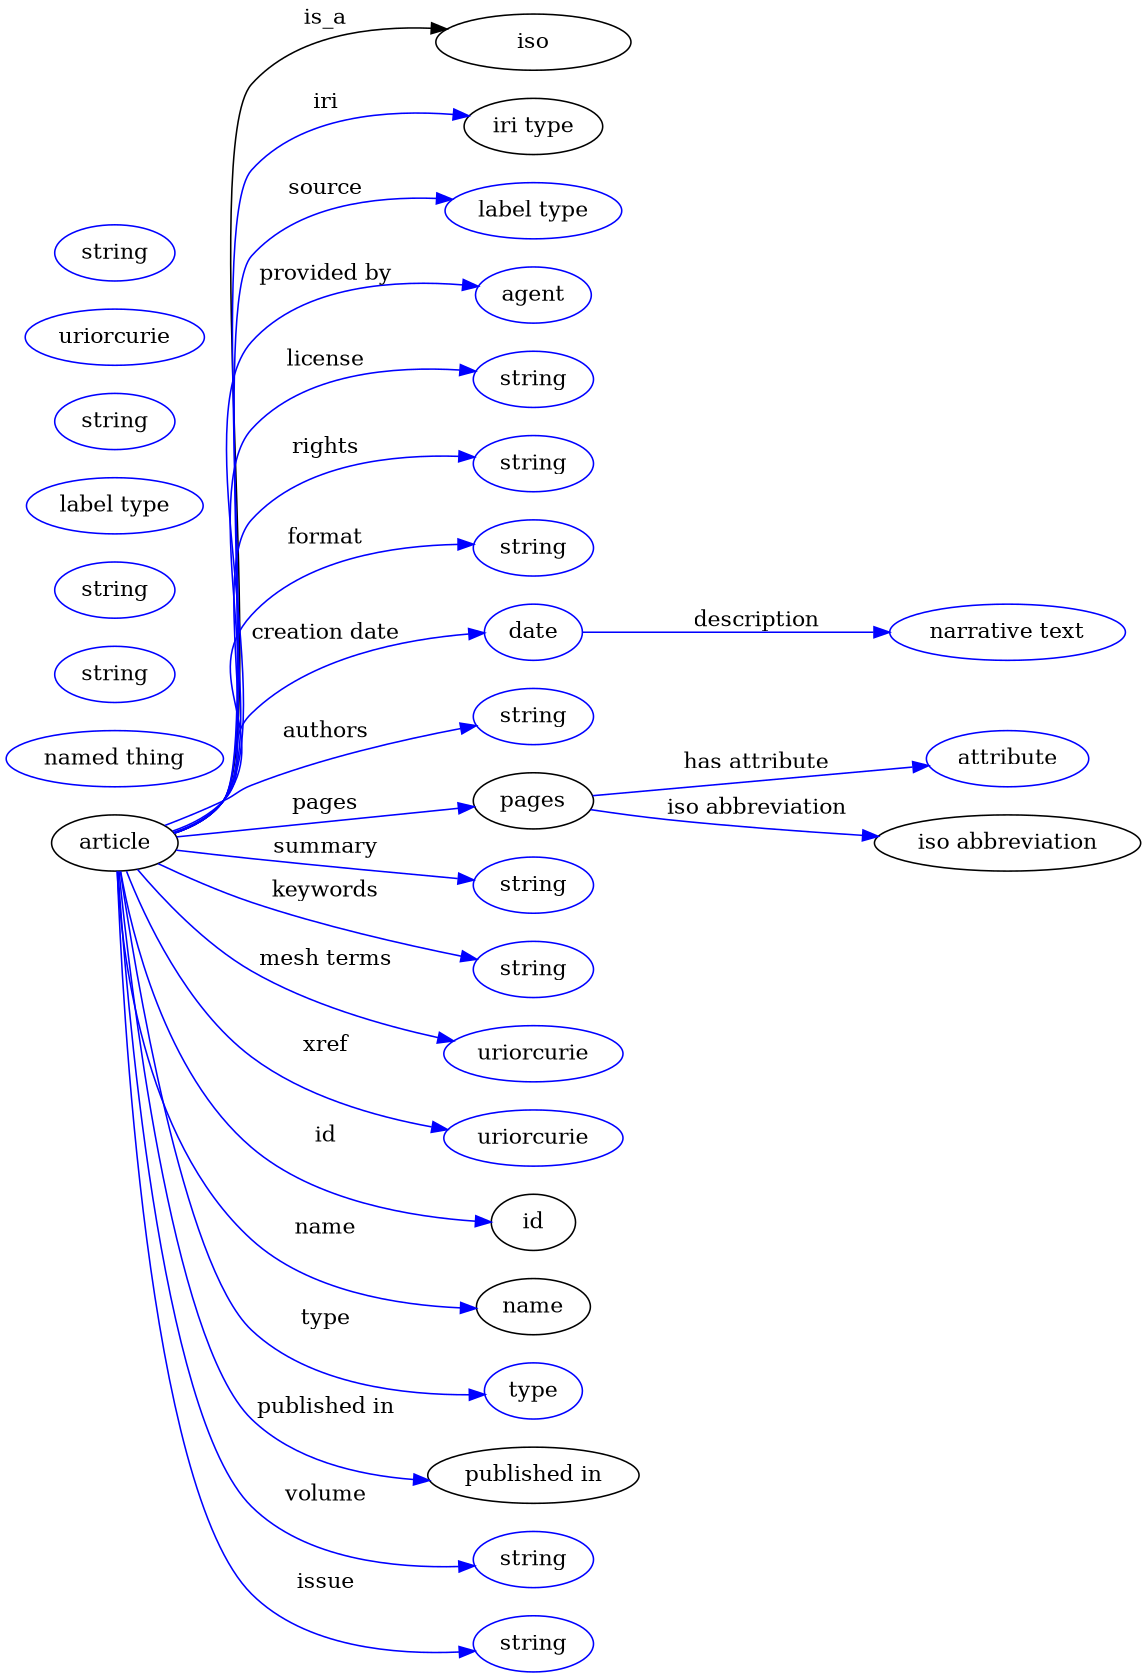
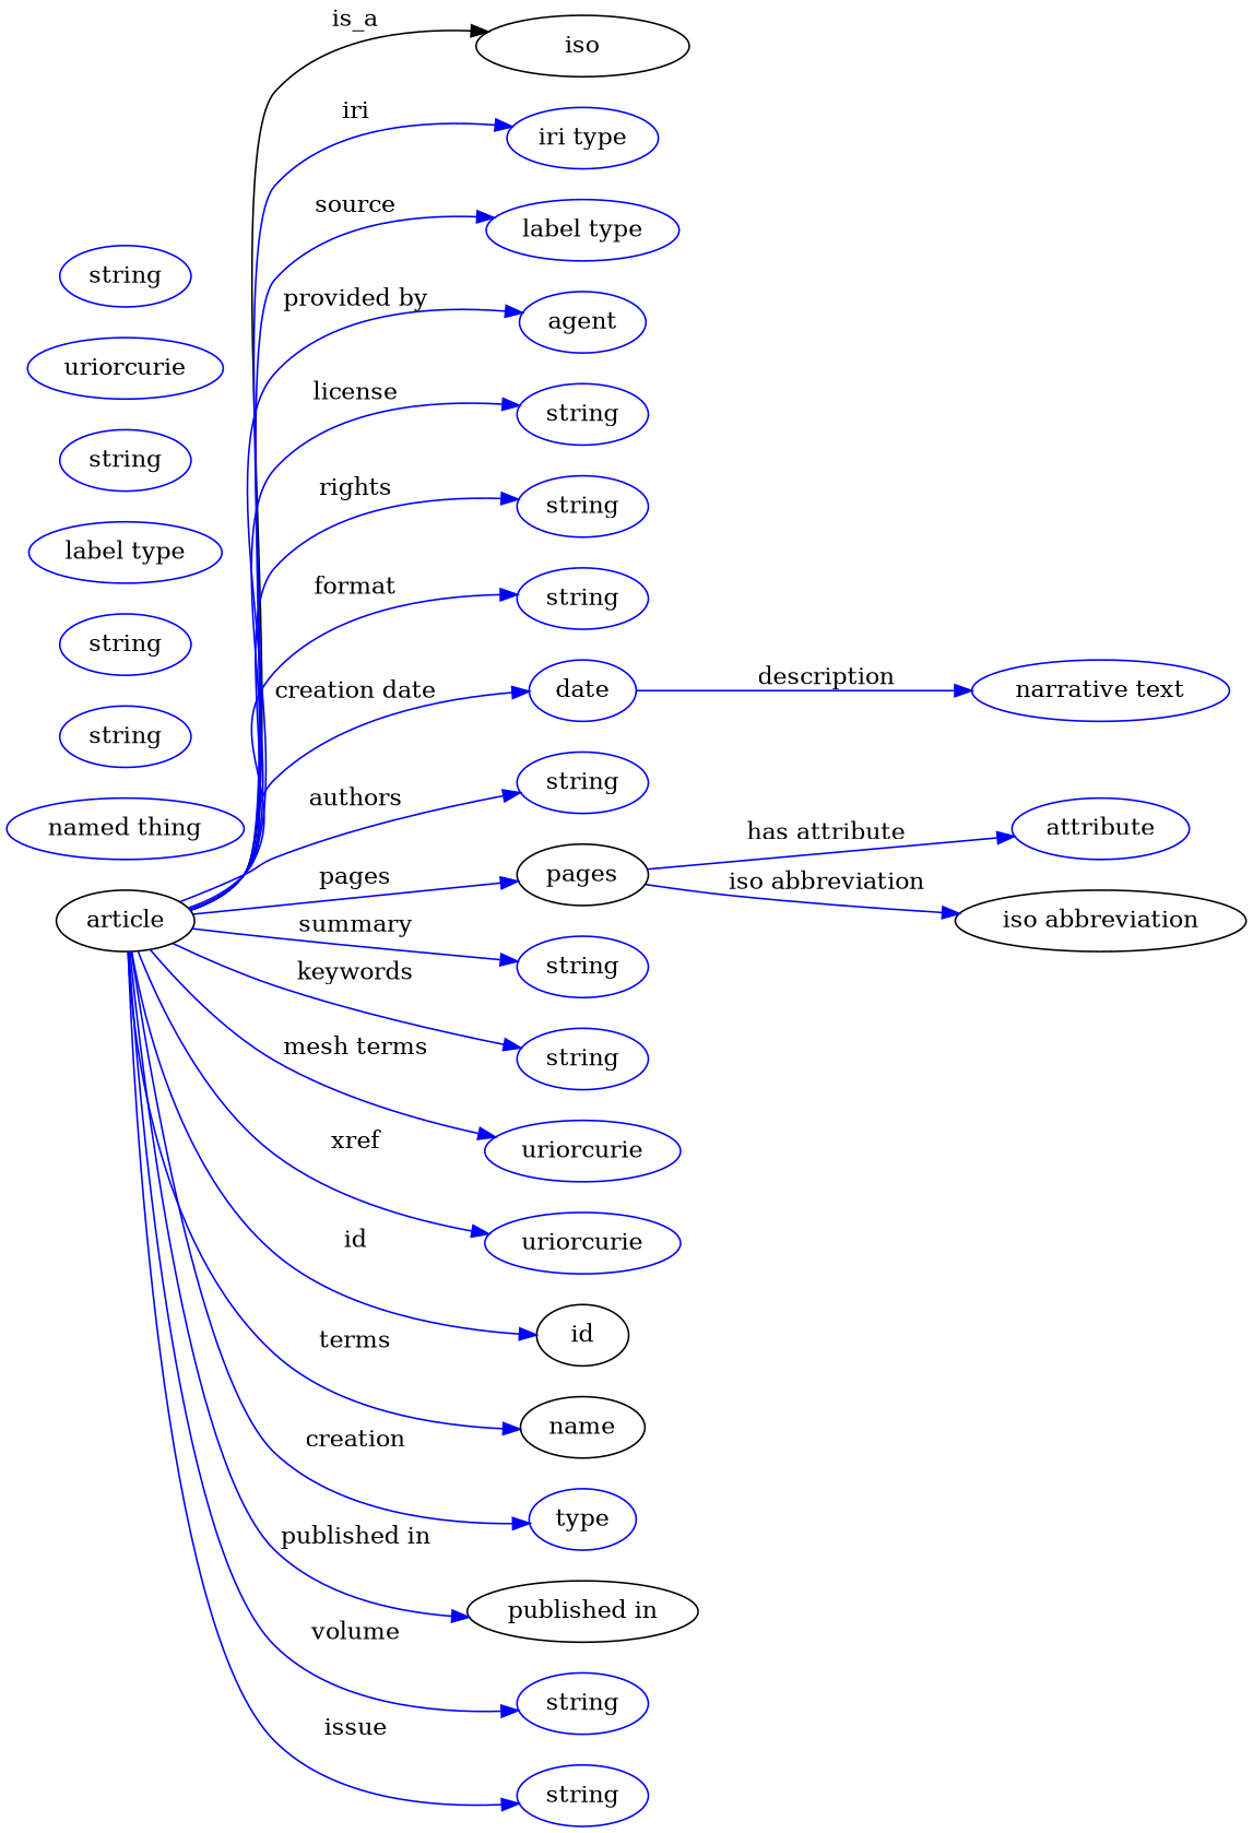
  digraph {
    rankdir=LR
    node [color=blue]
    edge [color=blue style=solid]
    n1 [height=0.5 label=article width=1.1193 color=""]
    n2 [height=0.5 label=iso width=1.7332 color=""]
-   n3 [color=black height=0.5 label="iri type" width=1.2277]
+   n3 [height=0.5 label="iri type" width=1.2277]
    n4 [height=0.5 label="label type" width=1.5707]
    n5 [height=0.5 label=agent width=1.0291]
    n6 [height=0.5 label=string width=1.0652]
    n7 [height=0.5 label=string width=1.0652]
    n8 [height=0.5 label=string width=1.0652]
    n9 [height=0.5 label=date width=0.86659]
    n10 [height=0.5 label=string width=1.0652]
    pages [height=0.5 width=1.0652 color=""]
    n12 [height=0.5 label=string width=1.0652]
    n13 [height=0.5 label=string width=1.0652]
    n14 [height=0.5 label=uriorcurie width=1.5887]
    n15 [height=0.5 label=uriorcurie width=1.5887]
    id [height=0.5 width=0.75 color=""]
    name [height=0.5 width=1.011 color=""]
    type [height=0.5 width=0.86659]
    "published in" [height=0.5 width=1.8776 color=""]
    n20 [height=0.5 label=string width=1.0652]
    n21 [height=0.5 label=string width=1.0652]
    n22 [height=0.5 label="narrative text" width=2.0943]
    n23 [height=0.5 label=attribute width=1.4443]
    "iso abbreviation" [height=0.5 width=2.3651 color=""]
    n25 [height=0.5 label="named thing" width=1.9318]
    n26 [height=0.5 label=string width=1.0652]
    n27 [height=0.5 label=string width=1.0652]
    n28 [height=0.5 label="label type" width=1.5707]
    n29 [height=0.5 label=string width=1.0652]
    n30 [height=0.5 label=uriorcurie width=1.5887]
    n31 [height=0.5 label=string width=1.0652]
    n1 -> n2 [label=is_a color="" style=""]
    n1 -> n3 [label=iri]
    n1 -> n4 [label=source]
    n1 -> n5 [label="provided by"]
    n1 -> n6 [label=license]
    n1 -> n7 [label=rights]
    n1 -> n8 [label=format]
    n1 -> n9 [label="creation date"]
    n1 -> n10 [label=authors]
    n1 -> pages [label=pages]
    n1 -> n12 [label=summary]
    n1 -> n13 [label=keywords]
    n1 -> n14 [label="mesh terms"]
    n1 -> n15 [label=xref]
    n1 -> id [label=id]
-   n1 -> name [label=name]
-   n1 -> type [label=type]
+   n1 -> name [label=terms]
+   n1 -> type [label=creation]
    n1 -> "published in" [label="published in"]
    n1 -> n20 [label=volume]
    n1 -> n21 [label=issue]
    n9 -> n22 [label=description]
    pages -> n23 [label="has attribute"]
    pages -> "iso abbreviation" [label="iso abbreviation"]
  }
